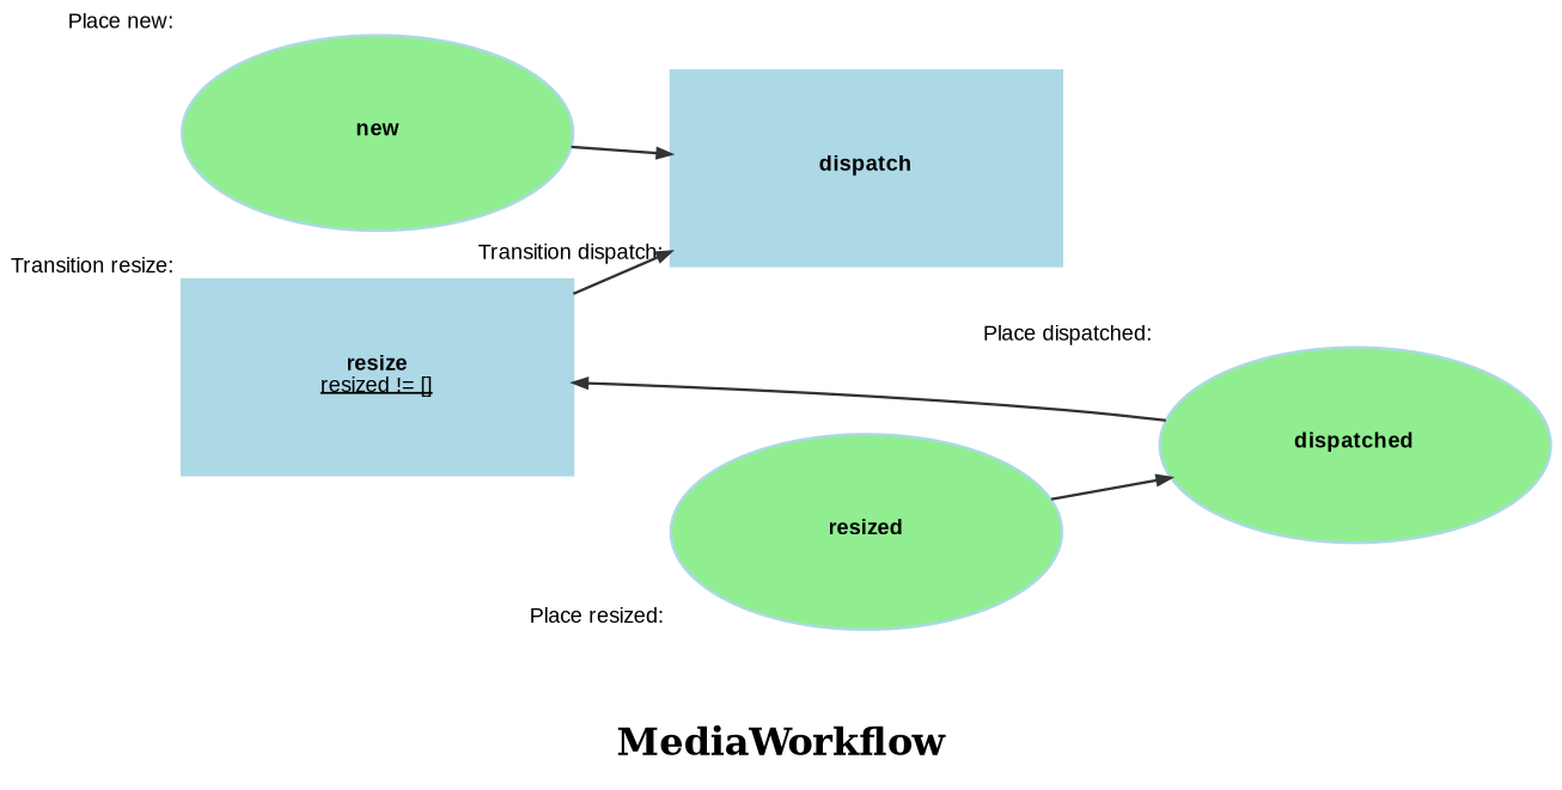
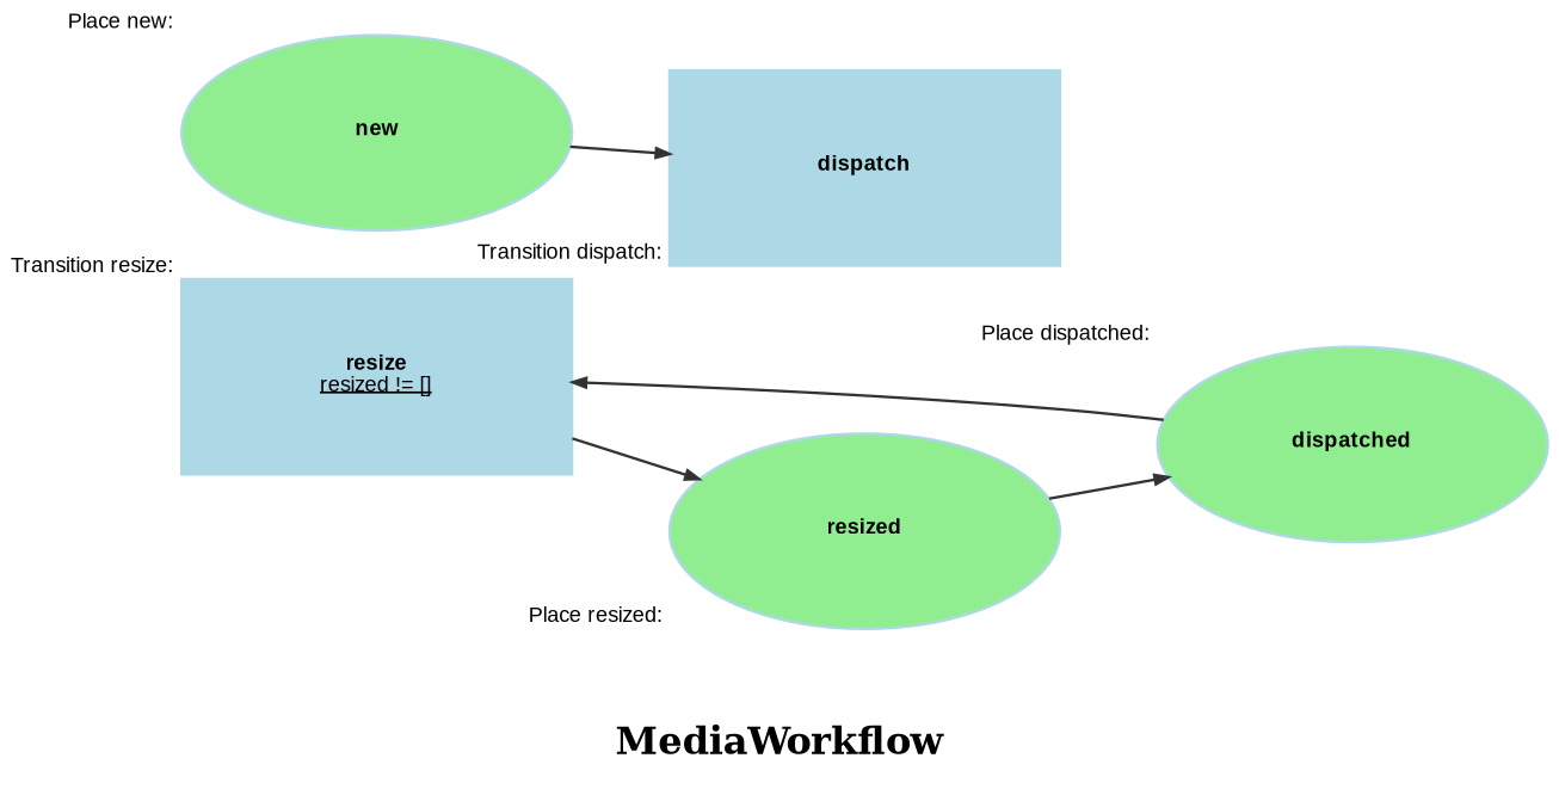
  digraph {
    label=<<B>MediaWorkflow</B>>
    rankdir=LR
    node [color=lightBlue fillcolor=lightgreen fixedsize=false fontname=Arial fontsize=8 shape=oval style=filled]
    edge [arrowhead=normal arrowsize=0.5 color="#333333" fontname=Arial fontsize=7 style=solid]
    n1 [height=1 label=<<B>new</B>> width=2 xlabel="Place new: "]
    n2 [height=1 label=<<B>dispatch</B>> shape=box width=2 xlabel="Transition dispatch: " fillcolor=""]
    n3 [height=1 label=<<B>dispatched</B>> width=2 xlabel="Place dispatched: "]
    n4 [height=1 label=<<B>resize</B><BR/><U>resized != []</U>> shape=box width=2 xlabel="Transition resize: " fillcolor=""]
    n5 [height=1 label=<<B>resized</B>> width=2 xlabel="Place resized: "]
    n1 -> n2
    n3 -> n4
-   n4 -> n2
+   n4 -> n5
    n5 -> n3
  }
